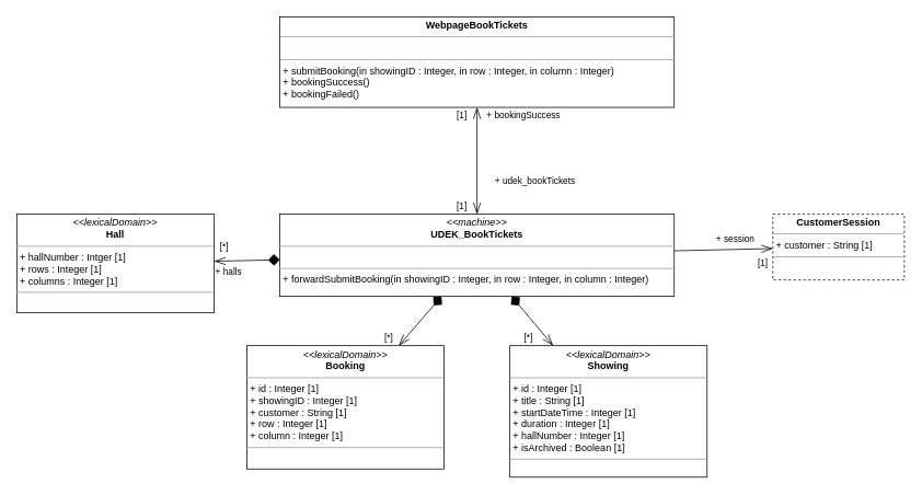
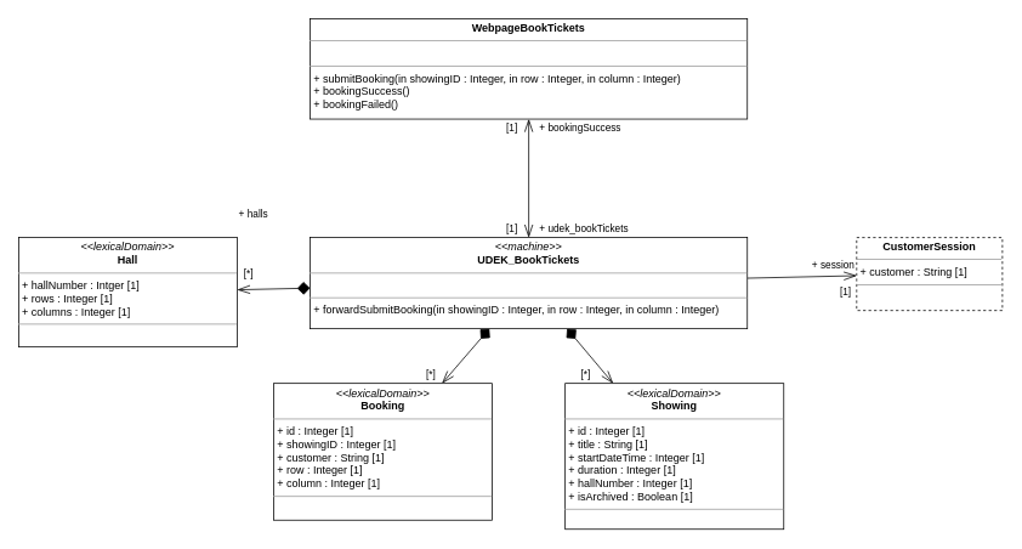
  <mxCell id="0" />
  <mxCell id="1" parent="0" />
  <mxCell id="2" style="rounded=0;orthogonalLoop=1;jettySize=auto;html=1;startArrow=diamond;startFill=1;endSize=12;startSize=12;endArrow=openThin;endFill=0;" edge="1" parent="1" source="6" target="11"><mxGeometry relative="1" as="geometry" /></mxCell>
  <mxCell id="3" style="edgeStyle=none;shape=connector;rounded=0;orthogonalLoop=1;jettySize=auto;html=1;labelBackgroundColor=default;fontFamily=Helvetica;fontSize=11;fontColor=default;startArrow=diamond;startFill=1;endArrow=openThin;endFill=0;startSize=12;endSize=12;strokeColor=default;" edge="1" parent="1" source="6" target="10"><mxGeometry relative="1" as="geometry" /></mxCell>
  <mxCell id="4" style="edgeStyle=none;shape=connector;rounded=0;orthogonalLoop=1;jettySize=auto;html=1;labelBackgroundColor=default;fontFamily=Helvetica;fontSize=11;fontColor=default;startArrow=diamond;startFill=1;endArrow=openThin;endFill=0;startSize=12;endSize=12;strokeColor=default;" edge="1" parent="1" source="6" target="9"><mxGeometry relative="1" as="geometry" /></mxCell>
  <mxCell id="5" style="edgeStyle=none;shape=connector;rounded=0;orthogonalLoop=1;jettySize=auto;html=1;labelBackgroundColor=default;fontFamily=Helvetica;fontSize=11;fontColor=default;startArrow=none;startFill=0;endArrow=openThin;endFill=0;startSize=12;endSize=12;strokeColor=default;" edge="1" parent="1" source="6" target="20"><mxGeometry relative="1" as="geometry" /></mxCell>
  <mxCell id="6" value="&lt;p style=&quot;margin: 0px ; margin-top: 4px ; text-align: center&quot;&gt;&lt;i&gt;&amp;lt;&amp;lt;machine&amp;gt;&amp;gt;&lt;/i&gt;&lt;br&gt;&lt;b&gt;UDEK_BookTickets&lt;/b&gt;&lt;/p&gt;&lt;hr size=&quot;1&quot;&gt;&lt;p style=&quot;margin: 0px ; margin-left: 4px&quot;&gt;&lt;br&gt;&lt;/p&gt;&lt;hr size=&quot;1&quot;&gt;&lt;p style=&quot;margin: 0px ; margin-left: 4px&quot;&gt;+ forwardSubmitBooking(in showingID : Integer, in row : Integer, in column : Integer)&lt;/p&gt;" style="verticalAlign=top;align=left;overflow=fill;fontSize=12;fontFamily=Helvetica;html=1;rounded=0;shadow=0;glass=0;comic=0;sketch=0;pointerEvents=1;fontColor=default;gradientColor=none;container=0;" vertex="1" parent="1"><mxGeometry x="340" y="260" width="480" height="100" as="geometry" /></mxCell>
  <mxCell id="7" style="edgeStyle=none;shape=connector;rounded=0;orthogonalLoop=1;jettySize=auto;html=1;labelBackgroundColor=default;fontFamily=Helvetica;fontSize=11;fontColor=default;startArrow=openThin;startFill=0;endArrow=openThin;endFill=0;startSize=12;endSize=12;strokeColor=default;" edge="1" parent="1" source="8" target="6"><mxGeometry relative="1" as="geometry" /></mxCell>
  <mxCell id="8" value="&lt;p style=&quot;margin: 0px ; margin-top: 4px ; text-align: center&quot;&gt;&lt;b&gt;WebpageBookTickets&lt;/b&gt;&lt;/p&gt;&lt;hr size=&quot;1&quot;&gt;&lt;p style=&quot;margin: 0px ; margin-left: 4px&quot;&gt;&lt;br&gt;&lt;/p&gt;&lt;hr size=&quot;1&quot;&gt;&lt;p style=&quot;margin: 0px ; margin-left: 4px&quot;&gt;+ submitBooking(in showingID : Integer, in row : Integer, in column : Integer)&lt;/p&gt;&lt;p style=&quot;margin: 0px ; margin-left: 4px&quot;&gt;+ bookingSuccess()&lt;/p&gt;&lt;p style=&quot;margin: 0px ; margin-left: 4px&quot;&gt;+ bookingFailed()&lt;/p&gt;" style="verticalAlign=top;align=left;overflow=fill;fontSize=12;fontFamily=Helvetica;html=1;rounded=0;shadow=0;glass=0;comic=0;sketch=0;pointerEvents=1;fontColor=default;gradientColor=none;container=0;" vertex="1" parent="1"><mxGeometry x="340" y="20" width="480" height="110" as="geometry" /></mxCell>
  <mxCell id="9" value="&lt;p style=&quot;margin: 0px ; margin-top: 4px ; text-align: center&quot;&gt;&lt;i&gt;&amp;lt;&amp;lt;lexicalDomain&amp;gt;&amp;gt;&lt;/i&gt;&lt;br&gt;&lt;b&gt;Showing&lt;/b&gt;&lt;/p&gt;&lt;hr size=&quot;1&quot;&gt;&lt;p style=&quot;margin: 0px 0px 0px 4px&quot;&gt;+ id : Integer [1]&lt;br&gt;&lt;/p&gt;&lt;p style=&quot;margin: 0px 0px 0px 4px&quot;&gt;+ title : String [1]&lt;/p&gt;&lt;p style=&quot;margin: 0px 0px 0px 4px&quot;&gt;+ startDateTime : Integer [1]&lt;/p&gt;&lt;p style=&quot;margin: 0px 0px 0px 4px&quot;&gt;+ duration : Integer [1]&lt;/p&gt;&lt;p style=&quot;margin: 0px 0px 0px 4px&quot;&gt;+ hallNumber : Integer [1]&lt;/p&gt;&lt;p style=&quot;margin: 0px 0px 0px 4px&quot;&gt;+ isArchived : Boolean [1]&lt;/p&gt;&lt;hr size=&quot;1&quot;&gt;&lt;p style=&quot;margin: 0px ; margin-left: 4px&quot;&gt;&lt;br&gt;&lt;/p&gt;" style="verticalAlign=top;align=left;overflow=fill;fontSize=12;fontFamily=Helvetica;html=1;rounded=0;shadow=0;glass=0;comic=0;sketch=0;pointerEvents=1;fontColor=default;gradientColor=none;container=0;" vertex="1" parent="1"><mxGeometry x="620" y="420" width="240" height="160" as="geometry" /></mxCell>
  <mxCell id="10" value="&lt;p style=&quot;margin: 0px ; margin-top: 4px ; text-align: center&quot;&gt;&lt;i&gt;&amp;lt;&amp;lt;lexicalDomain&amp;gt;&amp;gt;&lt;/i&gt;&lt;br&gt;&lt;b&gt;Booking&lt;/b&gt;&lt;/p&gt;&lt;hr size=&quot;1&quot;&gt;&lt;p style=&quot;margin: 0px 0px 0px 4px&quot;&gt;+ id : Integer [1]&lt;/p&gt;&lt;p style=&quot;margin: 0px 0px 0px 4px&quot;&gt;+ showingID : Integer [1]&lt;/p&gt;&lt;p style=&quot;margin: 0px 0px 0px 4px&quot;&gt;+ customer : String [1]&lt;/p&gt;&lt;p style=&quot;margin: 0px 0px 0px 4px&quot;&gt;+ row : Integer [1]&lt;/p&gt;&lt;p style=&quot;margin: 0px 0px 0px 4px&quot;&gt;+ column : Integer [1]&lt;/p&gt;&lt;hr size=&quot;1&quot;&gt;&lt;p style=&quot;margin: 0px ; margin-left: 4px&quot;&gt;&lt;br&gt;&lt;/p&gt;" style="verticalAlign=top;align=left;overflow=fill;fontSize=12;fontFamily=Helvetica;html=1;rounded=0;shadow=0;glass=0;comic=0;sketch=0;pointerEvents=1;fontColor=default;gradientColor=none;container=0;" vertex="1" parent="1"><mxGeometry x="300" y="420" width="240" height="150" as="geometry" /></mxCell>
  <mxCell id="11" value="&lt;p style=&quot;margin: 0px ; margin-top: 4px ; text-align: center&quot;&gt;&lt;i&gt;&amp;lt;&amp;lt;lexicalDomain&amp;gt;&amp;gt;&lt;/i&gt;&lt;br&gt;&lt;b&gt;Hall&lt;/b&gt;&lt;/p&gt;&lt;hr size=&quot;1&quot;&gt;&lt;p style=&quot;margin: 0px 0px 0px 4px&quot;&gt;+ hallNumber : Intger [1]&lt;/p&gt;&lt;p style=&quot;margin: 0px 0px 0px 4px&quot;&gt;+ rows&lt;span&gt;&amp;nbsp;: Integer [1]&lt;/span&gt;&lt;/p&gt;&lt;p style=&quot;margin: 0px 0px 0px 4px&quot;&gt;+ columns : Integer [1]&lt;/p&gt;&lt;hr size=&quot;1&quot;&gt;&lt;p style=&quot;margin: 0px ; margin-left: 4px&quot;&gt;&lt;br&gt;&lt;/p&gt;" style="verticalAlign=top;align=left;overflow=fill;fontSize=12;fontFamily=Helvetica;html=1;rounded=0;shadow=0;glass=0;comic=0;sketch=0;pointerEvents=1;fontColor=default;gradientColor=none;container=0;" vertex="1" parent="1"><mxGeometry x="20" y="260" width="240" height="120" as="geometry" /></mxCell>
  <mxCell id="12" value="[*]" style="text;html=1;strokeColor=none;fillColor=none;align=right;verticalAlign=middle;whiteSpace=wrap;rounded=0;fontFamily=Helvetica;fontSize=11;fontColor=default;" vertex="1" parent="1"><mxGeometry x="260" y="290" width="20" height="20" as="geometry" /></mxCell>
  <mxCell id="13" value="[*]" style="text;html=1;strokeColor=none;fillColor=none;align=right;verticalAlign=middle;whiteSpace=wrap;rounded=0;fontFamily=Helvetica;fontSize=11;fontColor=default;" vertex="1" parent="1"><mxGeometry x="630" y="400" width="20" height="20" as="geometry" /></mxCell>
- <mxCell id="14" value="+ halls" style="text;html=1;strokeColor=none;fillColor=none;align=left;verticalAlign=middle;whiteSpace=wrap;rounded=0;fontFamily=Helvetica;fontSize=11;fontColor=default;" vertex="1" parent="1"><mxGeometry x="260" y="320" width="60" height="20" as="geometry" /></mxCell>
+ <mxCell id="14" value="+ halls" style="text;html=1;strokeColor=none;fillColor=none;align=left;verticalAlign=middle;whiteSpace=wrap;rounded=0;fontFamily=Helvetica;fontSize=11;fontColor=default;" vertex="1" parent="1"><mxGeometry x="260" y="225" width="60" height="20" as="geometry" /></mxCell>
  <mxCell id="15" value="[1]" style="text;html=1;strokeColor=none;fillColor=none;align=right;verticalAlign=middle;whiteSpace=wrap;rounded=0;fontFamily=Helvetica;fontSize=11;fontColor=default;" vertex="1" parent="1"><mxGeometry x="550" y="130" width="20" height="20" as="geometry" /></mxCell>
  <mxCell id="16" value="[1]" style="text;html=1;strokeColor=none;fillColor=none;align=right;verticalAlign=middle;whiteSpace=wrap;rounded=0;fontFamily=Helvetica;fontSize=11;fontColor=default;" vertex="1" parent="1"><mxGeometry x="550" y="240" width="20" height="20" as="geometry" /></mxCell>
- <mxCell id="17" value="+ udek_bookTickets" style="text;html=1;strokeColor=none;fillColor=none;align=left;verticalAlign=middle;whiteSpace=wrap;rounded=0;fontFamily=Helvetica;fontSize=11;fontColor=default;" vertex="1" parent="1"><mxGeometry x="600" y="210" width="100" height="20" as="geometry" /></mxCell>
+ <mxCell id="17" value="+ udek_bookTickets" style="text;html=1;strokeColor=none;fillColor=none;align=left;verticalAlign=middle;whiteSpace=wrap;rounded=0;fontFamily=Helvetica;fontSize=11;fontColor=default;" vertex="1" parent="1"><mxGeometry x="590" y="240" width="100" height="20" as="geometry" /></mxCell>
  <mxCell id="18" value="+ bookingSuccess" style="text;html=1;strokeColor=none;fillColor=none;align=left;verticalAlign=middle;whiteSpace=wrap;rounded=0;fontFamily=Helvetica;fontSize=11;fontColor=default;" vertex="1" parent="1"><mxGeometry x="590" y="130" width="150" height="20" as="geometry" /></mxCell>
  <mxCell id="19" value="[*]" style="text;html=1;strokeColor=none;fillColor=none;align=right;verticalAlign=middle;whiteSpace=wrap;rounded=0;fontFamily=Helvetica;fontSize=11;fontColor=default;" vertex="1" parent="1"><mxGeometry x="460" y="400" width="20" height="20" as="geometry" /></mxCell>
  <mxCell id="20" value="&lt;p style=&quot;margin: 0px ; margin-top: 4px ; text-align: center&quot;&gt;&lt;b&gt;CustomerSession&lt;/b&gt;&lt;/p&gt;&lt;hr size=&quot;1&quot;&gt;&lt;p style=&quot;margin: 0px ; margin-left: 4px&quot;&gt;+ customer : String [1]&lt;/p&gt;&lt;hr size=&quot;1&quot;&gt;&lt;p style=&quot;margin: 0px ; margin-left: 4px&quot;&gt;&lt;br&gt;&lt;/p&gt;" style="verticalAlign=top;align=left;overflow=fill;fontSize=12;fontFamily=Helvetica;html=1;rounded=0;shadow=0;glass=0;comic=0;sketch=0;pointerEvents=1;fontColor=default;gradientColor=none;container=0;dashed=1;" vertex="1" parent="1"><mxGeometry x="940" y="260" width="160" height="80" as="geometry" /></mxCell>
  <mxCell id="21" value="[1]" style="text;html=1;strokeColor=none;fillColor=none;align=left;verticalAlign=middle;whiteSpace=wrap;rounded=0;fontFamily=Helvetica;fontSize=11;fontColor=default;" vertex="1" parent="1"><mxGeometry x="920" y="310" width="20" height="20" as="geometry" /></mxCell>
- <mxCell id="22" value="+ session" style="text;html=1;strokeColor=none;fillColor=none;align=right;verticalAlign=middle;whiteSpace=wrap;rounded=0;fontFamily=Helvetica;fontSize=11;fontColor=default;" vertex="1" parent="1"><mxGeometry x="860" y="280" width="60" height="20" as="geometry" /></mxCell>
+ <mxCell id="22" value="+ session" style="text;html=1;strokeColor=none;fillColor=none;align=right;verticalAlign=middle;whiteSpace=wrap;rounded=0;fontFamily=Helvetica;fontSize=11;fontColor=default;" vertex="1" parent="1"><mxGeometry x="880" y="280" width="60" height="20" as="geometry" /></mxCell>
